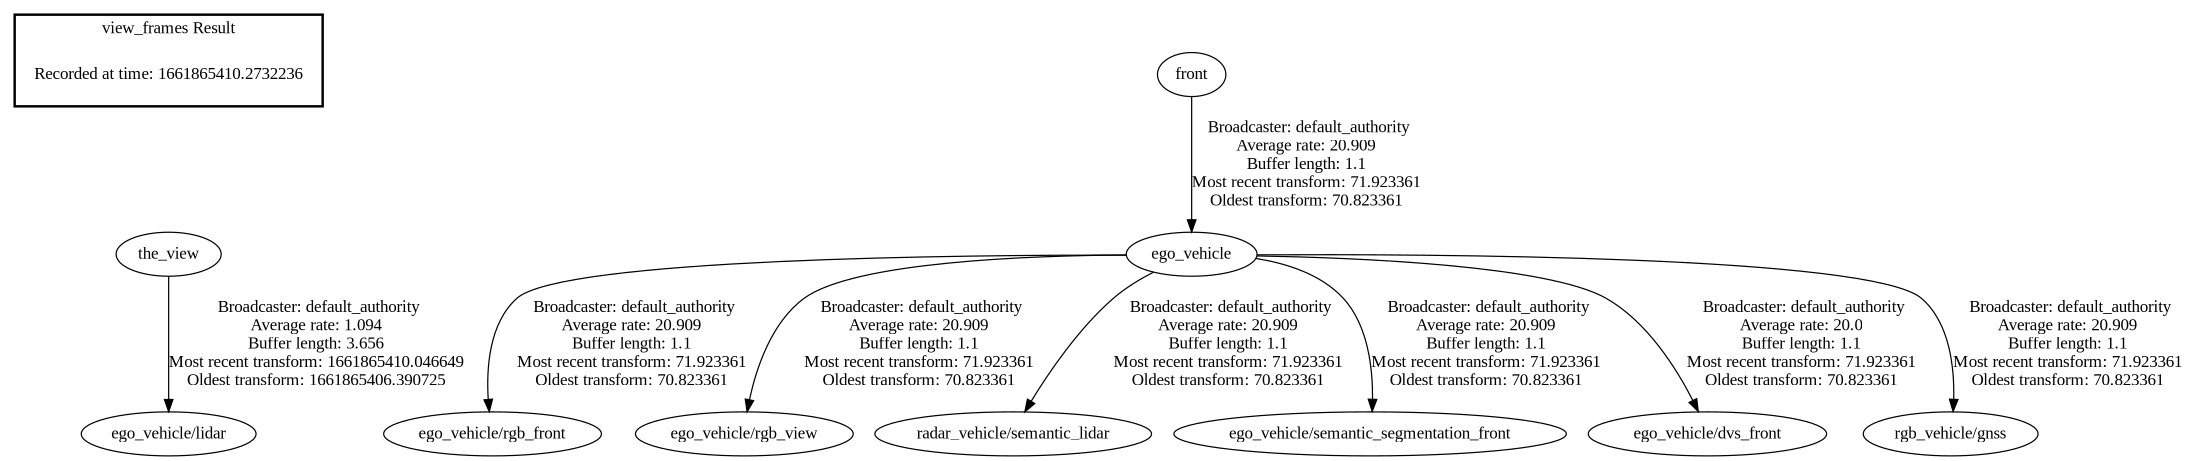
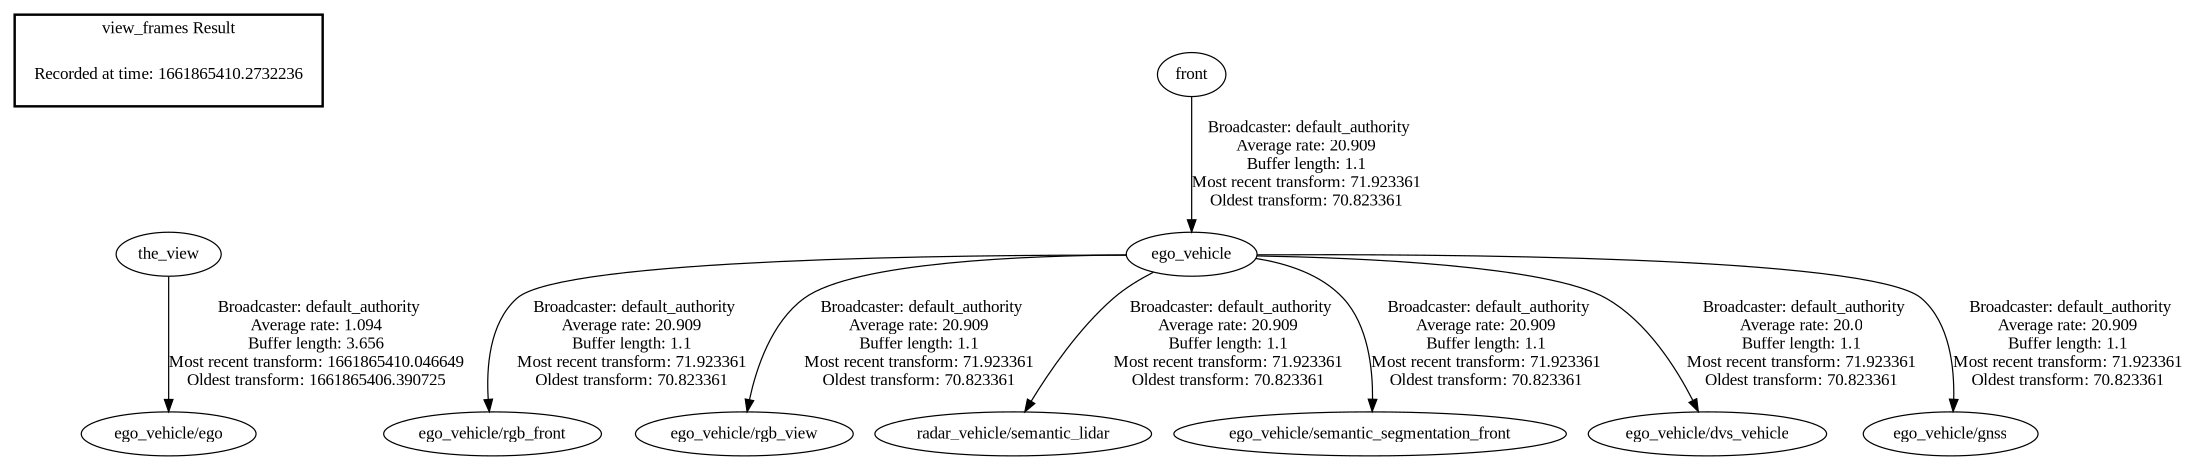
  digraph {
    fontname="Liberation Serif"
    node [fontname="Liberation Serif"]
    edge [fontname="Liberation Serif"]
    "Recorded at time: 1661865410.2732236" [shape=plaintext]
    n2 [label=the_view]
    ego_vehicle
    "ego_vehicle/rgb_front"
    "ego_vehicle/rgb_view"
    n6 [label="radar_vehicle/semantic_lidar"]
    "ego_vehicle/semantic_segmentation_front"
-   "ego_vehicle/dvs_front"
-   "ego_vehicle/gnss" [label="rgb_vehicle/gnss"]
+   "ego_vehicle/dvs_front" [label="ego_vehicle/dvs_vehicle"]
+   "ego_vehicle/gnss"
    n10 [label=front]
-   "ego_vehicle/lidar"
+   "ego_vehicle/lidar" [label="ego_vehicle/ego"]
    subgraph cluster_1 {
      color=black
      label="view_frames Result"
      style=bold
      "Recorded at time: 1661865410.2732236"
    }
    "Recorded at time: 1661865410.2732236" -> n2 [style=invis]
    n2 -> "ego_vehicle/lidar" [label=" Broadcaster: default_authority\nAverage rate: 1.094\nBuffer length: 3.656\nMost recent transform: 1661865410.046649\nOldest transform: 1661865406.390725\n"]
    ego_vehicle -> "ego_vehicle/rgb_front" [label=" Broadcaster: default_authority\nAverage rate: 20.909\nBuffer length: 1.1\nMost recent transform: 71.923361\nOldest transform: 70.823361\n"]
    ego_vehicle -> "ego_vehicle/rgb_view" [label=" Broadcaster: default_authority\nAverage rate: 20.909\nBuffer length: 1.1\nMost recent transform: 71.923361\nOldest transform: 70.823361\n"]
    ego_vehicle -> n6 [label=" Broadcaster: default_authority\nAverage rate: 20.909\nBuffer length: 1.1\nMost recent transform: 71.923361\nOldest transform: 70.823361\n"]
    ego_vehicle -> "ego_vehicle/semantic_segmentation_front" [label=" Broadcaster: default_authority\nAverage rate: 20.909\nBuffer length: 1.1\nMost recent transform: 71.923361\nOldest transform: 70.823361\n"]
    ego_vehicle -> "ego_vehicle/dvs_front" [label=" Broadcaster: default_authority\nAverage rate: 20.0\nBuffer length: 1.1\nMost recent transform: 71.923361\nOldest transform: 70.823361\n"]
    ego_vehicle -> "ego_vehicle/gnss" [label=" Broadcaster: default_authority\nAverage rate: 20.909\nBuffer length: 1.1\nMost recent transform: 71.923361\nOldest transform: 70.823361\n"]
    n10 -> ego_vehicle [label=" Broadcaster: default_authority\nAverage rate: 20.909\nBuffer length: 1.1\nMost recent transform: 71.923361\nOldest transform: 70.823361\n"]
  }
